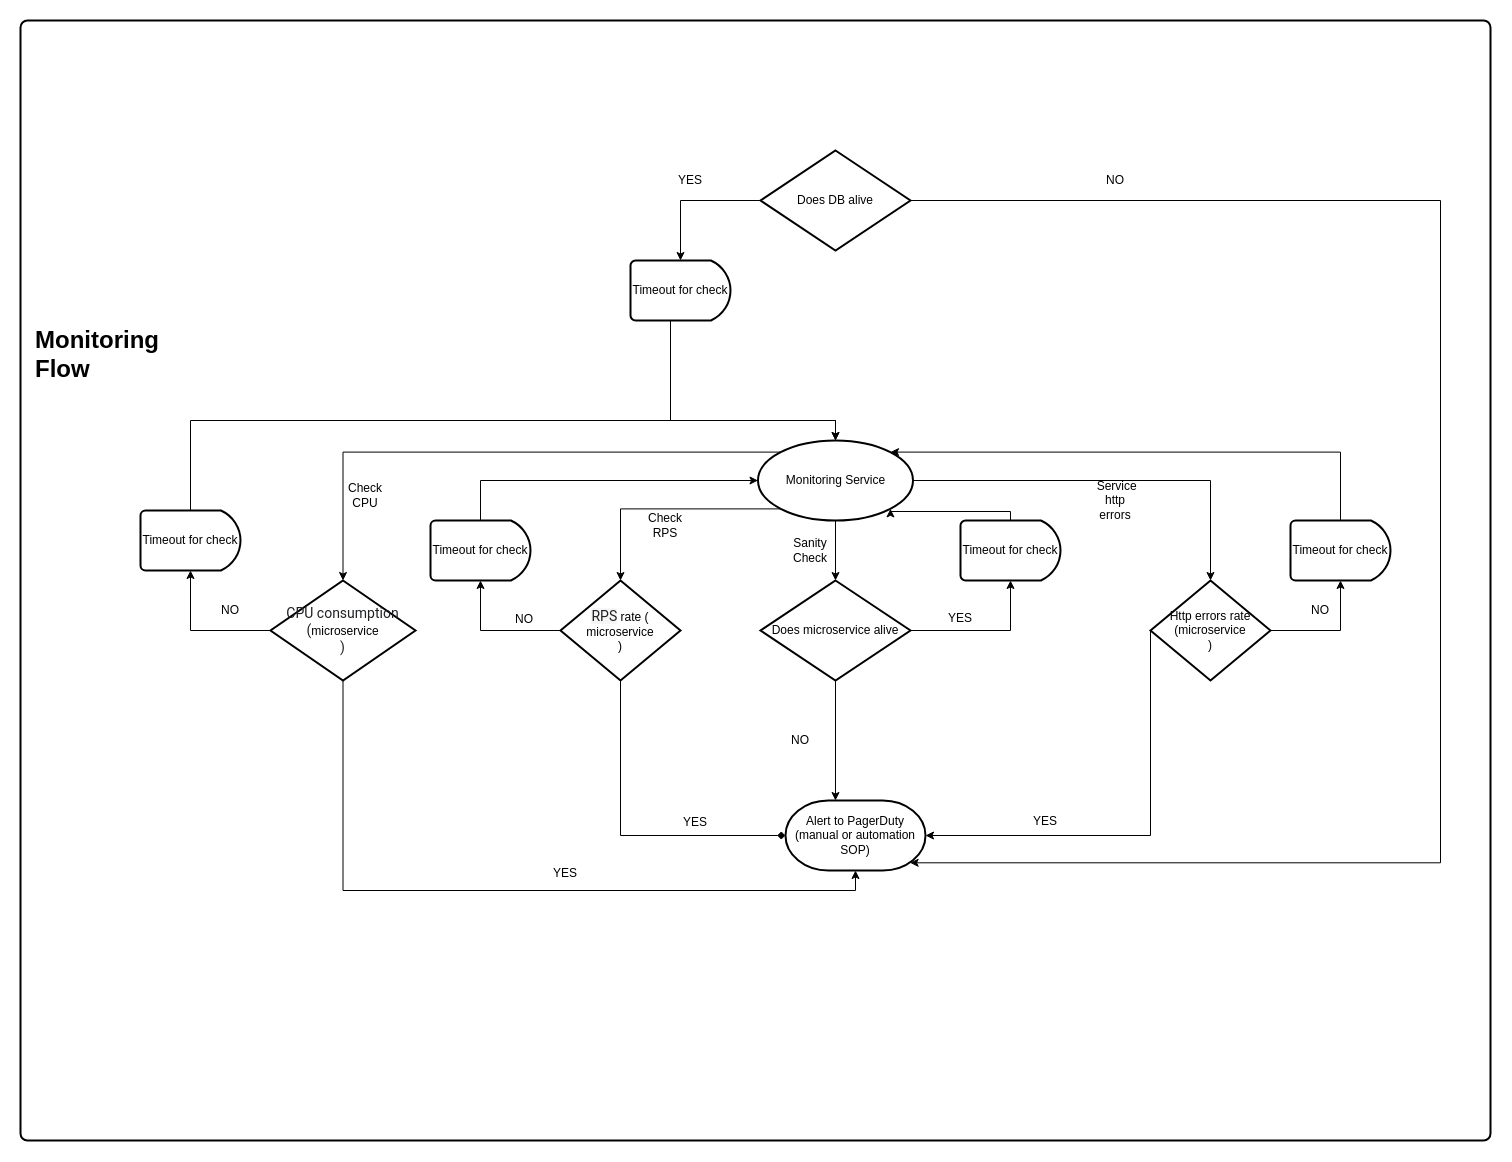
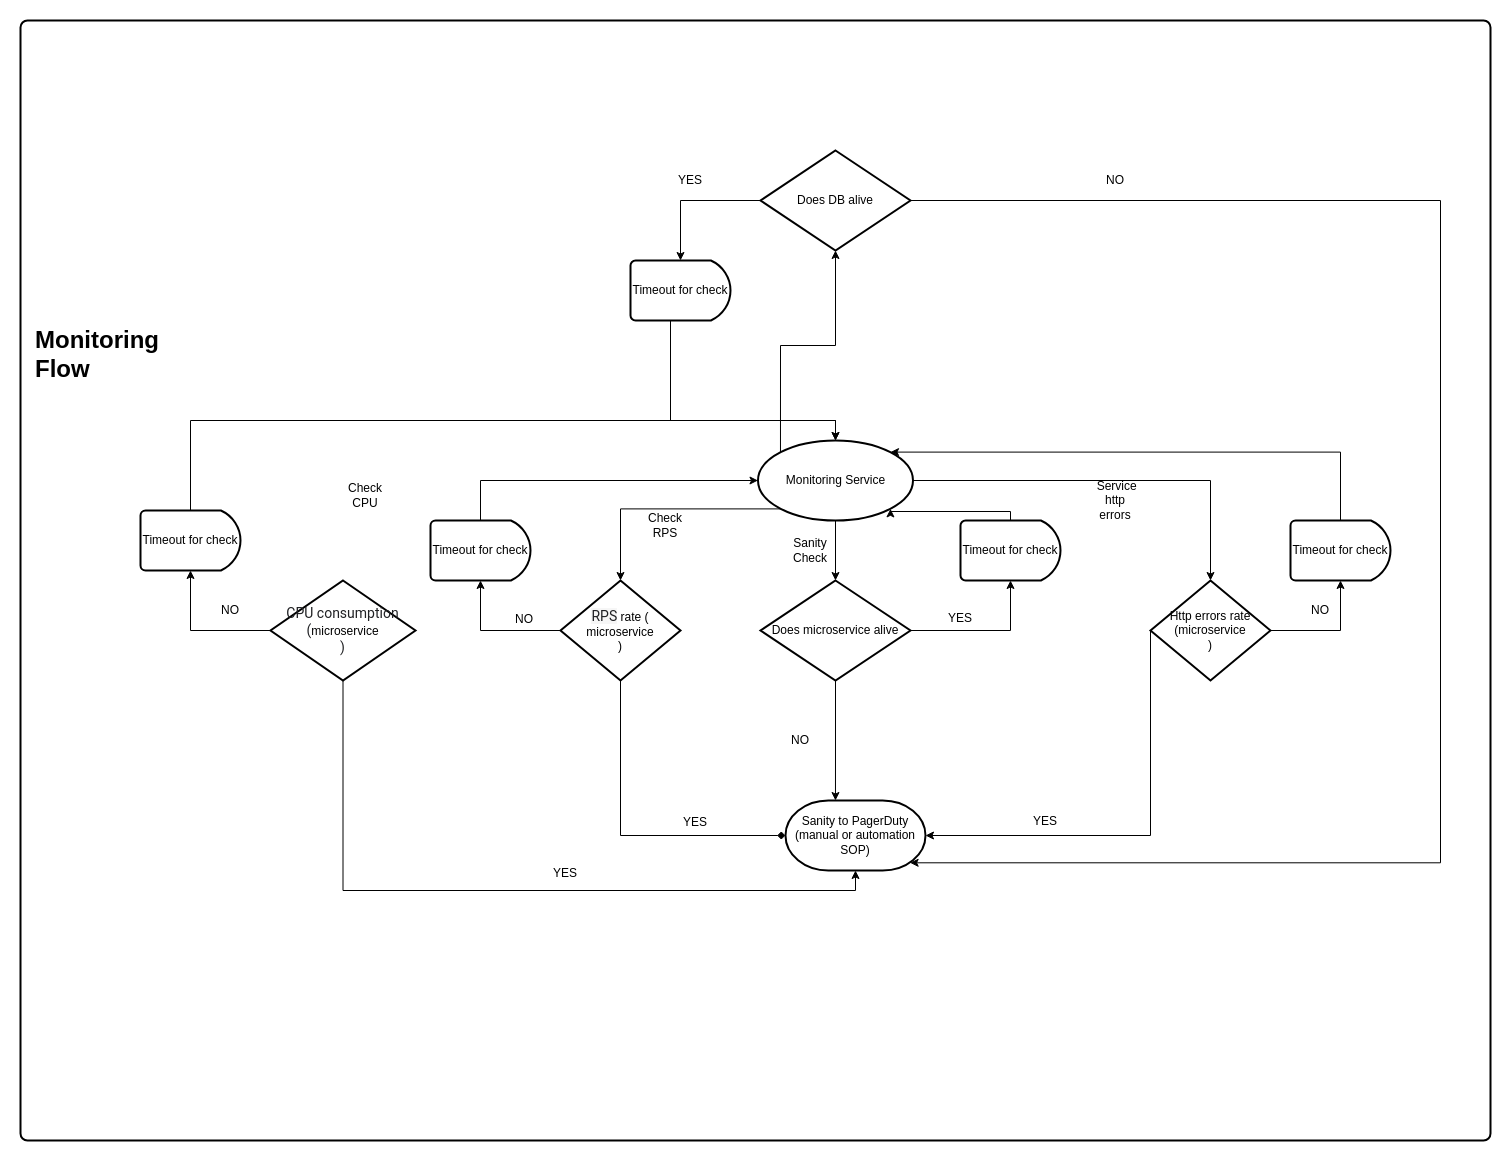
  <mxCell id="0" />
  <mxCell id="1" parent="0" />
  <mxCell id="2" value="" style="rounded=1;whiteSpace=wrap;html=1;absoluteArcSize=1;arcSize=14;strokeWidth=2;" parent="1" vertex="1"><mxGeometry x="20" y="20" width="1470" height="1120" as="geometry" /></mxCell>
  <mxCell id="3" style="edgeStyle=orthogonalEdgeStyle;rounded=0;orthogonalLoop=1;jettySize=auto;html=1;exitX=1;exitY=0.5;exitDx=0;exitDy=0;exitPerimeter=0;entryX=0.5;entryY=1;entryDx=0;entryDy=0;entryPerimeter=0;" parent="1" source="5" target="12" edge="1"><mxGeometry relative="1" as="geometry" /></mxCell>
  <mxCell id="4" style="edgeStyle=orthogonalEdgeStyle;rounded=0;orthogonalLoop=1;jettySize=auto;html=1;exitX=0.5;exitY=1;exitDx=0;exitDy=0;exitPerimeter=0;entryX=0.357;entryY=0;entryDx=0;entryDy=0;entryPerimeter=0;" parent="1" source="5" target="15" edge="1"><mxGeometry relative="1" as="geometry" /></mxCell>
  <mxCell id="5" value="Does&amp;nbsp;microservice alive" style="strokeWidth=2;html=1;shape=mxgraph.flowchart.decision;whiteSpace=wrap;" parent="1" vertex="1"><mxGeometry x="760" y="580" width="150" height="100" as="geometry" /></mxCell>
  <mxCell id="6" style="edgeStyle=orthogonalEdgeStyle;rounded=0;orthogonalLoop=1;jettySize=auto;html=1;exitX=0.5;exitY=1;exitDx=0;exitDy=0;exitPerimeter=0;entryX=0.5;entryY=0;entryDx=0;entryDy=0;entryPerimeter=0;" parent="1" source="10" target="5" edge="1"><mxGeometry relative="1" as="geometry" /></mxCell>
  <mxCell id="7" style="edgeStyle=orthogonalEdgeStyle;rounded=0;orthogonalLoop=1;jettySize=auto;html=1;exitX=1;exitY=0.5;exitDx=0;exitDy=0;exitPerimeter=0;entryX=0.5;entryY=0;entryDx=0;entryDy=0;entryPerimeter=0;" parent="1" source="10" target="19" edge="1"><mxGeometry relative="1" as="geometry" /></mxCell>
  <mxCell id="8" style="edgeStyle=orthogonalEdgeStyle;rounded=0;orthogonalLoop=1;jettySize=auto;html=1;exitX=0.145;exitY=0.855;exitDx=0;exitDy=0;exitPerimeter=0;entryX=0.5;entryY=0;entryDx=0;entryDy=0;entryPerimeter=0;" parent="1" source="10" target="27" edge="1"><mxGeometry relative="1" as="geometry" /></mxCell>
- <mxCell id="9" style="edgeStyle=orthogonalEdgeStyle;rounded=0;orthogonalLoop=1;jettySize=auto;html=1;exitX=0.145;exitY=0.145;exitDx=0;exitDy=0;exitPerimeter=0;" parent="1" source="10" target="35" edge="1"><mxGeometry relative="1" as="geometry" /></mxCell>
+ <mxCell id="9" style="edgeStyle=orthogonalEdgeStyle;rounded=0;orthogonalLoop=1;jettySize=auto;html=1;exitX=0.145;exitY=0.145;exitDx=0;exitDy=0;exitPerimeter=0;" parent="1" source="10" target="44" edge="1"><mxGeometry relative="1" as="geometry" /></mxCell>
  <mxCell id="10" value="Monitoring Service" style="strokeWidth=2;html=1;shape=mxgraph.flowchart.start_1;whiteSpace=wrap;" parent="1" vertex="1"><mxGeometry x="757.5" y="440" width="155" height="80" as="geometry" /></mxCell>
  <mxCell id="11" style="edgeStyle=orthogonalEdgeStyle;rounded=0;orthogonalLoop=1;jettySize=auto;html=1;exitX=0.5;exitY=0;exitDx=0;exitDy=0;exitPerimeter=0;entryX=0.855;entryY=0.855;entryDx=0;entryDy=0;entryPerimeter=0;" parent="1" source="12" target="10" edge="1"><mxGeometry relative="1" as="geometry"><Array as="points"><mxPoint x="1010" y="511" /></Array></mxGeometry></mxCell>
  <mxCell id="12" value="Timeout for check" style="strokeWidth=2;html=1;shape=mxgraph.flowchart.delay;whiteSpace=wrap;" parent="1" vertex="1"><mxGeometry x="960" y="520" width="100" height="60" as="geometry" /></mxCell>
  <mxCell id="13" value="YES" style="text;html=1;strokeColor=none;fillColor=none;align=center;verticalAlign=middle;whiteSpace=wrap;rounded=0;" parent="1" vertex="1"><mxGeometry x="930" y="598" width="60" height="40" as="geometry" /></mxCell>
  <mxCell id="14" value="NO" style="text;html=1;strokeColor=none;fillColor=none;align=center;verticalAlign=middle;whiteSpace=wrap;rounded=0;" parent="1" vertex="1"><mxGeometry x="770" y="720" width="60" height="40" as="geometry" /></mxCell>
- <mxCell id="15" value="Alert to PagerDuty (manual or automation SOP)" style="strokeWidth=2;html=1;shape=mxgraph.flowchart.terminator;whiteSpace=wrap;" parent="1" vertex="1"><mxGeometry x="785" y="800" width="140" height="70" as="geometry" /></mxCell>
+ <mxCell id="15" value="Sanity to PagerDuty (manual or automation SOP)" style="strokeWidth=2;html=1;shape=mxgraph.flowchart.terminator;whiteSpace=wrap;" parent="1" vertex="1"><mxGeometry x="785" y="800" width="140" height="70" as="geometry" /></mxCell>
  <mxCell id="16" value="Sanity Check" style="text;html=1;strokeColor=none;fillColor=none;align=center;verticalAlign=middle;whiteSpace=wrap;rounded=0;" parent="1" vertex="1"><mxGeometry x="785" y="530" width="50" height="40" as="geometry" /></mxCell>
  <mxCell id="17" style="edgeStyle=orthogonalEdgeStyle;rounded=0;orthogonalLoop=1;jettySize=auto;html=1;exitX=1;exitY=0.5;exitDx=0;exitDy=0;exitPerimeter=0;entryX=0.5;entryY=1;entryDx=0;entryDy=0;entryPerimeter=0;" parent="1" source="19" target="21" edge="1"><mxGeometry relative="1" as="geometry" /></mxCell>
  <mxCell id="18" style="edgeStyle=orthogonalEdgeStyle;rounded=0;orthogonalLoop=1;jettySize=auto;html=1;exitX=0;exitY=0.5;exitDx=0;exitDy=0;exitPerimeter=0;entryX=1;entryY=0.5;entryDx=0;entryDy=0;entryPerimeter=0;" parent="1" source="19" target="15" edge="1"><mxGeometry relative="1" as="geometry"><Array as="points"><mxPoint x="1150" y="835" /></Array></mxGeometry></mxCell>
  <mxCell id="19" value="Http errors rate (microservice&lt;br&gt;)" style="strokeWidth=2;html=1;shape=mxgraph.flowchart.decision;whiteSpace=wrap;" parent="1" vertex="1"><mxGeometry x="1150" y="580" width="120" height="100" as="geometry" /></mxCell>
  <mxCell id="20" style="edgeStyle=orthogonalEdgeStyle;rounded=0;orthogonalLoop=1;jettySize=auto;html=1;exitX=0.5;exitY=0;exitDx=0;exitDy=0;exitPerimeter=0;entryX=0.855;entryY=0.145;entryDx=0;entryDy=0;entryPerimeter=0;" parent="1" source="21" target="10" edge="1"><mxGeometry relative="1" as="geometry" /></mxCell>
  <mxCell id="21" value="Timeout for check" style="strokeWidth=2;html=1;shape=mxgraph.flowchart.delay;whiteSpace=wrap;" parent="1" vertex="1"><mxGeometry x="1290" y="520" width="100" height="60" as="geometry" /></mxCell>
  <mxCell id="22" value="NO" style="text;html=1;strokeColor=none;fillColor=none;align=center;verticalAlign=middle;whiteSpace=wrap;rounded=0;" parent="1" vertex="1"><mxGeometry x="1290" y="590" width="60" height="40" as="geometry" /></mxCell>
  <mxCell id="23" value="YES" style="text;html=1;strokeColor=none;fillColor=none;align=center;verticalAlign=middle;whiteSpace=wrap;rounded=0;" parent="1" vertex="1"><mxGeometry x="1020" y="800" width="50" height="42" as="geometry" /></mxCell>
  <mxCell id="24" value="&amp;nbsp;Service http errors" style="text;html=1;strokeColor=none;fillColor=none;align=center;verticalAlign=middle;whiteSpace=wrap;rounded=0;" parent="1" vertex="1"><mxGeometry x="1090" y="480" width="50" height="40" as="geometry" /></mxCell>
  <mxCell id="25" style="edgeStyle=orthogonalEdgeStyle;rounded=0;orthogonalLoop=1;jettySize=auto;html=1;entryX=0;entryY=0.5;entryDx=0;entryDy=0;entryPerimeter=0;exitX=0.5;exitY=1;exitDx=0;exitDy=0;exitPerimeter=0;endArrow=diamond;" parent="1" source="27" target="15" edge="1"><mxGeometry relative="1" as="geometry"><Array as="points"><mxPoint x="620" y="835" /></Array></mxGeometry></mxCell>
  <mxCell id="26" style="edgeStyle=orthogonalEdgeStyle;rounded=0;orthogonalLoop=1;jettySize=auto;html=1;exitX=0;exitY=0.5;exitDx=0;exitDy=0;exitPerimeter=0;entryX=0.5;entryY=1;entryDx=0;entryDy=0;entryPerimeter=0;" parent="1" source="27" target="30" edge="1"><mxGeometry relative="1" as="geometry" /></mxCell>
  <mxCell id="27" value="&lt;div&gt;&lt;font color=&quot;#202124&quot; face=&quot;Roboto, sans-serif&quot;&gt;&lt;span style=&quot;font-size: 14px ; background-color: rgba(32 , 33 , 36 , 0.04)&quot;&gt;RPS&lt;/span&gt;&lt;/font&gt;&lt;span&gt; rate (&lt;/span&gt;&lt;/div&gt;microservice&lt;div&gt;&lt;span&gt;)&lt;/span&gt;&lt;/div&gt;" style="strokeWidth=2;html=1;shape=mxgraph.flowchart.decision;whiteSpace=wrap;" parent="1" vertex="1"><mxGeometry x="560" y="580" width="120" height="100" as="geometry" /></mxCell>
  <mxCell id="28" value="YES" style="text;html=1;strokeColor=none;fillColor=none;align=center;verticalAlign=middle;whiteSpace=wrap;rounded=0;" parent="1" vertex="1"><mxGeometry x="670" y="801" width="50" height="42" as="geometry" /></mxCell>
  <mxCell id="29" style="edgeStyle=orthogonalEdgeStyle;rounded=0;orthogonalLoop=1;jettySize=auto;html=1;entryX=0;entryY=0.5;entryDx=0;entryDy=0;entryPerimeter=0;exitX=0.5;exitY=0;exitDx=0;exitDy=0;exitPerimeter=0;" parent="1" source="30" target="10" edge="1"><mxGeometry relative="1" as="geometry" /></mxCell>
  <mxCell id="30" value="Timeout for check" style="strokeWidth=2;html=1;shape=mxgraph.flowchart.delay;whiteSpace=wrap;" parent="1" vertex="1"><mxGeometry x="430" y="520" width="100" height="60" as="geometry" /></mxCell>
  <mxCell id="31" value="NO" style="text;html=1;strokeColor=none;fillColor=none;align=center;verticalAlign=middle;whiteSpace=wrap;rounded=0;" parent="1" vertex="1"><mxGeometry x="494" y="599" width="60" height="40" as="geometry" /></mxCell>
  <mxCell id="32" value="Check&lt;br&gt;RPS" style="text;html=1;strokeColor=none;fillColor=none;align=center;verticalAlign=middle;whiteSpace=wrap;rounded=0;" parent="1" vertex="1"><mxGeometry x="640" y="510" width="50" height="30" as="geometry" /></mxCell>
  <mxCell id="33" style="edgeStyle=orthogonalEdgeStyle;rounded=0;orthogonalLoop=1;jettySize=auto;html=1;exitX=0.5;exitY=1;exitDx=0;exitDy=0;exitPerimeter=0;entryX=0.5;entryY=1;entryDx=0;entryDy=0;entryPerimeter=0;" parent="1" source="35" target="15" edge="1"><mxGeometry relative="1" as="geometry" /></mxCell>
  <mxCell id="34" style="edgeStyle=orthogonalEdgeStyle;rounded=0;orthogonalLoop=1;jettySize=auto;html=1;exitX=0;exitY=0.5;exitDx=0;exitDy=0;exitPerimeter=0;entryX=0.5;entryY=1;entryDx=0;entryDy=0;entryPerimeter=0;" parent="1" source="35" target="39" edge="1"><mxGeometry relative="1" as="geometry" /></mxCell>
  <mxCell id="35" value="&lt;font color=&quot;#202124&quot; face=&quot;Roboto, sans-serif&quot;&gt;&lt;span style=&quot;font-size: 14px&quot;&gt;CPU consumption (&lt;/span&gt;&lt;/font&gt;microservice&lt;font color=&quot;#202124&quot; face=&quot;Roboto, sans-serif&quot;&gt;&lt;span style=&quot;font-size: 14px&quot;&gt;&lt;br&gt;)&lt;/span&gt;&lt;/font&gt;" style="strokeWidth=2;html=1;shape=mxgraph.flowchart.decision;whiteSpace=wrap;" parent="1" vertex="1"><mxGeometry x="270" y="580" width="145" height="100" as="geometry" /></mxCell>
  <mxCell id="36" value="YES" style="text;html=1;strokeColor=none;fillColor=none;align=center;verticalAlign=middle;whiteSpace=wrap;rounded=0;" parent="1" vertex="1"><mxGeometry x="540" y="852" width="50" height="42" as="geometry" /></mxCell>
  <mxCell id="37" value="Check&lt;br&gt;CPU" style="text;html=1;strokeColor=none;fillColor=none;align=center;verticalAlign=middle;whiteSpace=wrap;rounded=0;" parent="1" vertex="1"><mxGeometry x="340" y="480" width="50" height="30" as="geometry" /></mxCell>
  <mxCell id="38" style="edgeStyle=orthogonalEdgeStyle;rounded=0;orthogonalLoop=1;jettySize=auto;html=1;exitX=0.5;exitY=0;exitDx=0;exitDy=0;exitPerimeter=0;entryX=0.5;entryY=0;entryDx=0;entryDy=0;entryPerimeter=0;" parent="1" source="39" target="10" edge="1"><mxGeometry relative="1" as="geometry" /></mxCell>
  <mxCell id="39" value="Timeout for check" style="strokeWidth=2;html=1;shape=mxgraph.flowchart.delay;whiteSpace=wrap;" parent="1" vertex="1"><mxGeometry x="140" y="510" width="100" height="60" as="geometry" /></mxCell>
  <mxCell id="40" value="NO" style="text;html=1;strokeColor=none;fillColor=none;align=center;verticalAlign=middle;whiteSpace=wrap;rounded=0;" parent="1" vertex="1"><mxGeometry x="200" y="590" width="60" height="40" as="geometry" /></mxCell>
  <mxCell id="41" value="&lt;h1&gt;Monitoring Flow&lt;/h1&gt;" style="text;html=1;strokeColor=none;fillColor=none;spacing=5;spacingTop=-20;whiteSpace=wrap;overflow=hidden;rounded=0;" parent="1" vertex="1"><mxGeometry x="30" y="320" width="190" height="70" as="geometry" /></mxCell>
  <mxCell id="42" style="edgeStyle=orthogonalEdgeStyle;rounded=0;orthogonalLoop=1;jettySize=auto;html=1;exitX=0;exitY=0.5;exitDx=0;exitDy=0;exitPerimeter=0;entryX=0.5;entryY=0;entryDx=0;entryDy=0;entryPerimeter=0;" parent="1" source="44" target="46" edge="1"><mxGeometry relative="1" as="geometry" /></mxCell>
  <mxCell id="43" style="edgeStyle=orthogonalEdgeStyle;rounded=0;orthogonalLoop=1;jettySize=auto;html=1;exitX=1;exitY=0.5;exitDx=0;exitDy=0;exitPerimeter=0;entryX=0.89;entryY=0.89;entryDx=0;entryDy=0;entryPerimeter=0;" parent="1" source="44" target="15" edge="1"><mxGeometry relative="1" as="geometry"><Array as="points"><mxPoint x="1440" y="200" /><mxPoint x="1440" y="862" /></Array></mxGeometry></mxCell>
  <mxCell id="44" value="Does DB alive" style="strokeWidth=2;html=1;shape=mxgraph.flowchart.decision;whiteSpace=wrap;" parent="1" vertex="1"><mxGeometry x="760" y="150" width="150" height="100" as="geometry" /></mxCell>
  <mxCell id="45" style="edgeStyle=orthogonalEdgeStyle;rounded=0;orthogonalLoop=1;jettySize=auto;html=1;exitX=0.4;exitY=1;exitDx=0;exitDy=0;exitPerimeter=0;" parent="1" source="46" edge="1"><mxGeometry relative="1" as="geometry"><mxPoint x="835" y="440" as="targetPoint" /><Array as="points"><mxPoint x="670" y="420" /><mxPoint x="835" y="420" /></Array></mxGeometry></mxCell>
  <mxCell id="46" value="Timeout for check" style="strokeWidth=2;html=1;shape=mxgraph.flowchart.delay;whiteSpace=wrap;" parent="1" vertex="1"><mxGeometry x="630" y="260" width="100" height="60" as="geometry" /></mxCell>
  <mxCell id="47" value="YES" style="text;html=1;strokeColor=none;fillColor=none;align=center;verticalAlign=middle;whiteSpace=wrap;rounded=0;" parent="1" vertex="1"><mxGeometry x="660" y="160" width="60" height="40" as="geometry" /></mxCell>
  <mxCell id="48" value="NO" style="text;html=1;strokeColor=none;fillColor=none;align=center;verticalAlign=middle;whiteSpace=wrap;rounded=0;" parent="1" vertex="1"><mxGeometry x="1085" y="160" width="60" height="40" as="geometry" /></mxCell>
